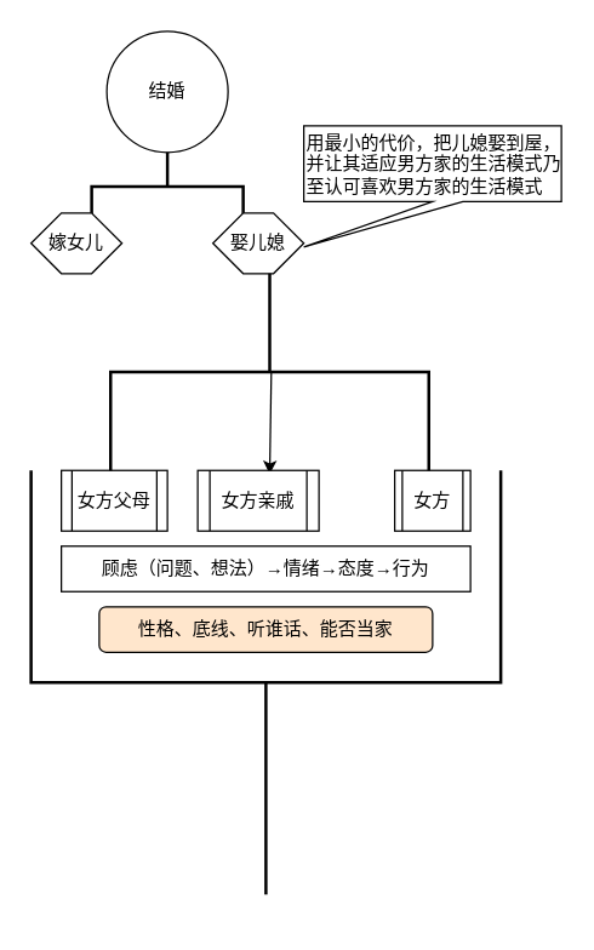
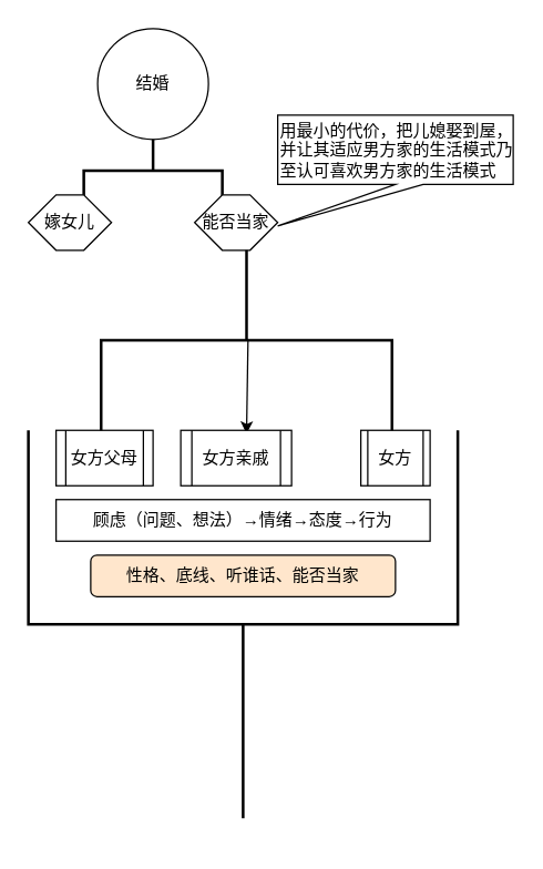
  <mxCell id="0" />
  <mxCell id="1" parent="0" />
  <mxCell id="2" value="结婚" style="ellipse;whiteSpace=wrap;html=1;aspect=fixed;" vertex="1" parent="1"><mxGeometry x="70" y="20" width="80" height="80" as="geometry" /></mxCell>
  <mxCell id="3" value="" style="strokeWidth=2;html=1;shape=mxgraph.flowchart.annotation_2;align=left;labelPosition=right;pointerEvents=1;rotation=90;" vertex="1" parent="1"><mxGeometry x="87.5" y="72.5" width="45" height="100" as="geometry" /></mxCell>
  <mxCell id="4" value="嫁女儿" style="shape=hexagon;perimeter=hexagonPerimeter2;whiteSpace=wrap;html=1;fixedSize=1;" vertex="1" parent="1"><mxGeometry x="20" y="140" width="60" height="40" as="geometry" /></mxCell>
  <mxCell id="5" value="" style="strokeWidth=2;html=1;shape=mxgraph.flowchart.annotation_2;align=left;labelPosition=right;pointerEvents=1;rotation=90;" vertex="1" parent="1"><mxGeometry x="110" y="140" width="135" height="210" as="geometry" /></mxCell>
- <mxCell id="6" value="娶儿媳" style="shape=hexagon;perimeter=hexagonPerimeter2;whiteSpace=wrap;html=1;fixedSize=1;" vertex="1" parent="1"><mxGeometry x="140" y="140" width="60" height="40" as="geometry" /></mxCell>
+ <mxCell id="6" value="能否当家" style="shape=hexagon;perimeter=hexagonPerimeter2;whiteSpace=wrap;html=1;fixedSize=1;" vertex="1" parent="1"><mxGeometry x="140" y="140" width="60" height="40" as="geometry" /></mxCell>
  <mxCell id="7" value="女方父母" style="shape=process;whiteSpace=wrap;html=1;backgroundOutline=1;" vertex="1" parent="1"><mxGeometry x="40" y="310" width="70" height="40" as="geometry" /></mxCell>
  <mxCell id="8" value="女方" style="shape=process;whiteSpace=wrap;html=1;backgroundOutline=1;" vertex="1" parent="1"><mxGeometry x="260" y="310" width="50" height="40" as="geometry" /></mxCell>
  <mxCell id="9" value="" style="endArrow=classic;html=1;rounded=0;entryX=1;entryY=0.5;entryDx=0;entryDy=0;entryPerimeter=0;exitX=0.506;exitY=0.495;exitDx=0;exitDy=0;exitPerimeter=0;" edge="1" parent="1" source="5" target="5"><mxGeometry width="50" height="50" relative="1" as="geometry"><mxPoint x="200" y="240" as="sourcePoint" /><mxPoint x="180" y="240" as="targetPoint" /></mxGeometry></mxCell>
  <mxCell id="10" value="女方亲戚" style="shape=process;whiteSpace=wrap;html=1;backgroundOutline=1;" vertex="1" parent="1"><mxGeometry x="130" y="310" width="80" height="40" as="geometry" /></mxCell>
  <mxCell id="11" value="" style="strokeWidth=2;html=1;shape=mxgraph.flowchart.annotation_2;align=left;labelPosition=right;pointerEvents=1;rotation=-90;" vertex="1" parent="1"><mxGeometry x="35" y="295" width="280" height="310" as="geometry" /></mxCell>
  <mxCell id="12" value="顾虑（问题、想法）→情绪→态度→行为" style="whiteSpace=wrap;html=1;rounded=0;" vertex="1" parent="1"><mxGeometry x="40" y="360" width="270" height="30" as="geometry" /></mxCell>
  <mxCell id="13" value="性格、底线、听谁话、能否当家" style="rounded=1;whiteSpace=wrap;html=1;fillColor=#ffe6cc;" vertex="1" parent="1"><mxGeometry x="65" y="400" width="220" height="30" as="geometry" /></mxCell>
  <mxCell id="14" value="用最小的代价，把儿媳娶到屋，并让其适应男方家的生活模式乃至认可喜欢男方家的生活模式" style="shape=callout;whiteSpace=wrap;html=1;perimeter=calloutPerimeter;position2=0;align=left;" vertex="1" parent="1"><mxGeometry x="200" y="82.5" width="170" height="80" as="geometry" /></mxCell>
